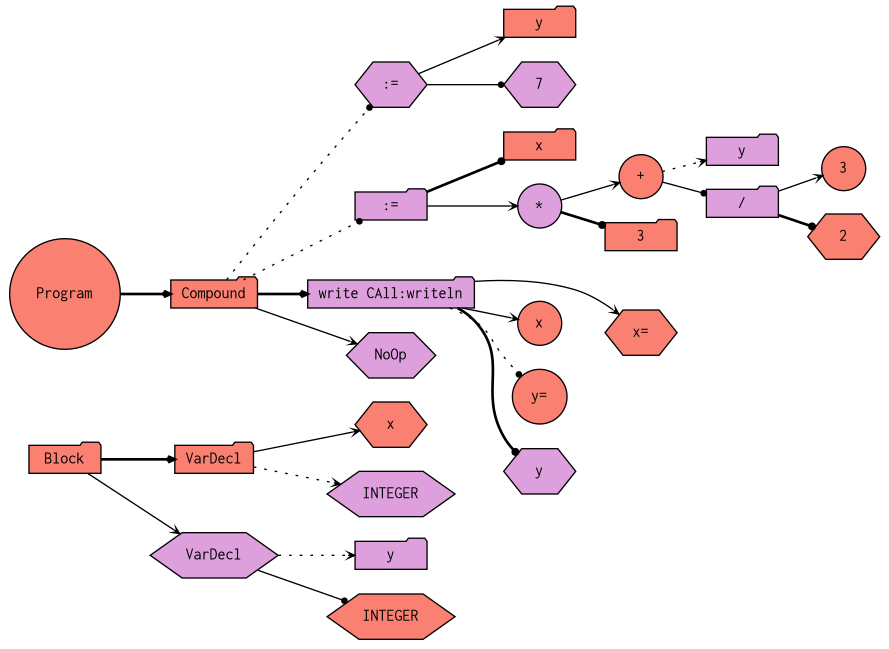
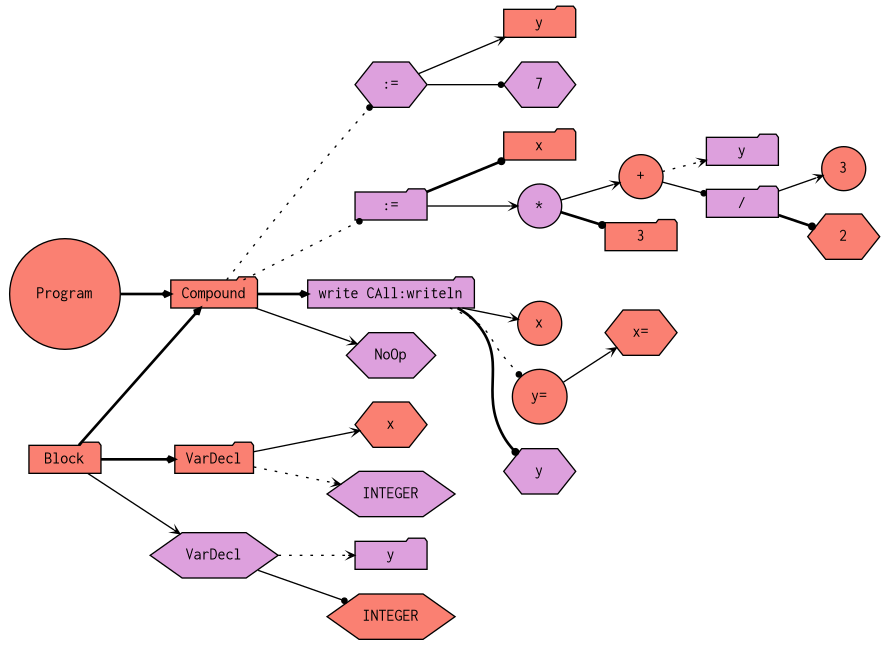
  digraph {
    rankdir=LR
    ranksep=.3
    node [fillcolor=salmon fontname=Courier fontsize=12 shape=folder style=filled]
    edge [arrowhead=vee arrowsize=.5 style=solid]
    n1 [height=.1 label=Program shape=circle]
    n2 [height=.1 label=Compound]
    n3 [height=.1 label=Block]
    n4 [height=.1 label=VarDecl]
    n5 [fillcolor=plum height=.1 label=VarDecl shape=hexagon]
    n6 [height=.1 label=x shape=hexagon]
    n7 [fillcolor=plum height=.1 label=INTEGER shape=hexagon]
    n8 [fillcolor=plum height=.1 label=y]
    n9 [height=.1 label=INTEGER shape=hexagon]
    n10 [fillcolor=plum height=.1 label=":=" shape=hexagon]
    n11 [fillcolor=plum height=.1 label=":="]
    n12 [fillcolor=plum height=.1 label="write CAll:writeln"]
    n13 [fillcolor=plum height=.1 label=NoOp shape=hexagon]
    n14 [height=.1 label=y]
    n15 [fillcolor=plum height=.1 label=7 shape=hexagon]
    n16 [height=.1 label=x]
    n17 [fillcolor=plum height=.1 label="*" shape=circle]
    n18 [height=.1 label="x=" shape=hexagon]
    n19 [height=.1 label=x shape=circle]
    n20 [height=.1 label="y=" shape=circle]
    n21 [fillcolor=plum height=.1 label=y shape=hexagon]
    n22 [height=.1 label="+" shape=circle]
    n23 [height=.1 label=3]
    n24 [fillcolor=plum height=.1 label=y]
    n25 [fillcolor=plum height=.1 label="/"]
    n26 [height=.1 label=3 shape=circle]
    n27 [height=.1 label=2 shape=hexagon]
    n1 -> n2 [style=bold]
    n2 -> n10 [arrowhead=dot style=dotted]
    n2 -> n11 [arrowhead=dot style=dotted]
    n2 -> n12 [style=bold]
    n2 -> n13
+   n3 -> n2 [style=bold]
    n3 -> n4 [style=bold]
    n3 -> n5
    n4 -> n6
    n4 -> n7 [style=dotted]
    n5 -> n8 [style=dotted]
    n5 -> n9 [arrowhead=dot]
    n10 -> n14
    n10 -> n15 [arrowhead=dot]
    n11 -> n16 [arrowhead=dot style=bold]
    n11 -> n17
-   n12 -> n18
+   n20 -> n18
    n12 -> n19
    n12 -> n20 [arrowhead=dot style=dotted]
    n12 -> n21 [arrowhead=dot style=bold]
    n17 -> n22
    n17 -> n23 [arrowhead=dot style=bold]
    n22 -> n24 [style=dotted]
    n22 -> n25 [arrowhead=dot]
    n25 -> n26
    n25 -> n27 [arrowhead=dot style=bold]
  }
